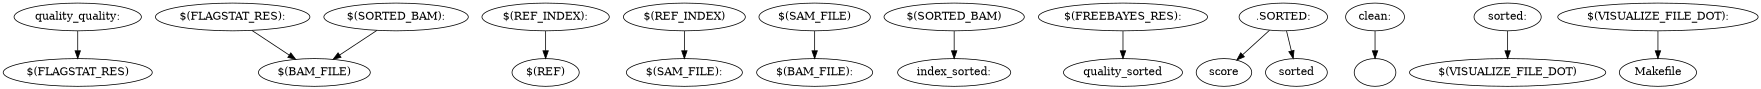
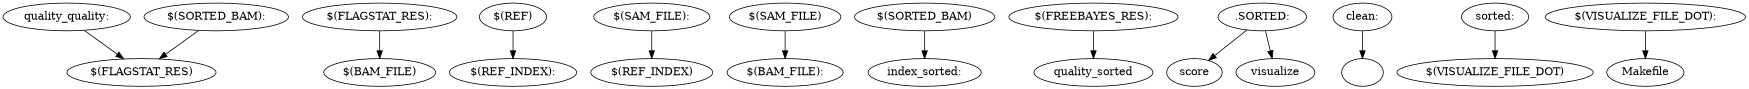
  digraph {
    n1 [label="quality_quality:"]
    "$(FLAGSTAT_RES)"
    "$(FLAGSTAT_RES):"
    "$(BAM_FILE)"
    "$(REF_INDEX):"
    "$(REF)"
    "$(SAM_FILE):"
    "$(REF_INDEX)"
    "$(SAM_FILE)"
    "$(BAM_FILE):"
    "$(SORTED_BAM):"
    "$(SORTED_BAM)"
    "index_sorted:"
    n14 [label=quality_sorted]
    "$(FREEBAYES_RES):"
    n16 [label=".SORTED:"]
    n17 [label=score]
-   visualize [label=sorted]
+   visualize
    "clean:"
    ""
    n21 [label="sorted:"]
    "$(VISUALIZE_FILE_DOT)"
    "$(VISUALIZE_FILE_DOT):"
    Makefile
    n1 -> "$(FLAGSTAT_RES)"
    "$(FLAGSTAT_RES):" -> "$(BAM_FILE)"
-   "$(REF_INDEX):" -> "$(REF)"
-   "$(REF_INDEX)" -> "$(SAM_FILE):"
+   "$(REF)" -> "$(REF_INDEX):"
+   "$(SAM_FILE):" -> "$(REF_INDEX)"
    "$(SAM_FILE)" -> "$(BAM_FILE):"
-   "$(SORTED_BAM):" -> "$(BAM_FILE)"
+   "$(SORTED_BAM):" -> "$(FLAGSTAT_RES)"
    "$(SORTED_BAM)" -> "index_sorted:"
    "$(FREEBAYES_RES):" -> n14
    n16 -> n17
    n16 -> visualize
    "clean:" -> ""
    n21 -> "$(VISUALIZE_FILE_DOT)"
    "$(VISUALIZE_FILE_DOT):" -> Makefile
  }
